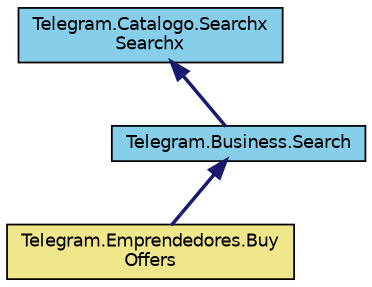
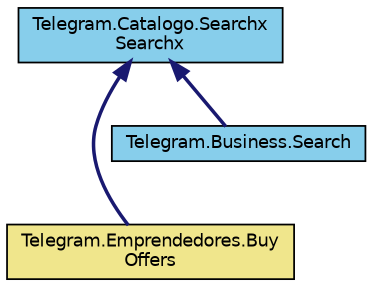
  digraph {
    rankdir=TB
    node [color=black fillcolor=skyblue fontname=Helvetica fontsize=10 shape=record style=filled]
    edge [color=midnightblue dir=back fontname=Helvetica fontsize=10 labelfontname=Helvetica labelfontsize=10 style=bold]
    n1 [fontcolor=black height=0.2 label="Telegram.Catalogo.Searchx\lSearchx" width=0.4]
    n2 [fillcolor=khaki height=0.2 label="Telegram.Emprendedores.Buy\lOffers" width=0.4]
    n3 [height=0.2 label="Telegram.Business.Search" width=0.4]
-   n3 -> n2
+   n1 -> n2
    n1 -> n3
  }
